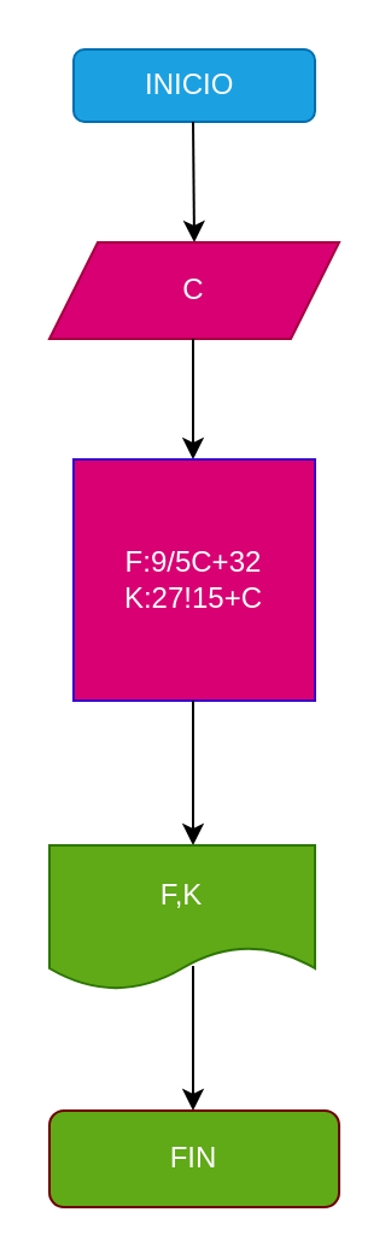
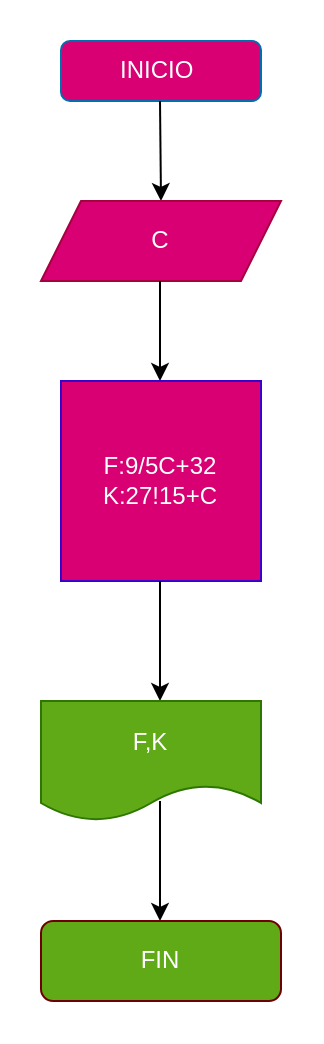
  <mxCell id="0" />
  <mxCell id="1" parent="0" />
- <mxCell id="2" value="INICIO&amp;nbsp;" style="rounded=1;whiteSpace=wrap;html=1;fillColor=#1ba1e2;fontColor=#ffffff;strokeColor=#006EAF;" parent="1" vertex="1"><mxGeometry x="30" y="20" width="100" height="30" as="geometry" /></mxCell>
+ <mxCell id="2" value="INICIO&amp;nbsp;" style="rounded=1;whiteSpace=wrap;html=1;fillColor=#d80073;fontColor=#ffffff;strokeColor=#006EAF;" parent="1" vertex="1"><mxGeometry x="30" y="20" width="100" height="30" as="geometry" /></mxCell>
  <mxCell id="3" value="" style="endArrow=classic;html=1;" parent="1" edge="1"><mxGeometry width="50" height="50" relative="1" as="geometry"><mxPoint x="79.5" y="50" as="sourcePoint" /><mxPoint x="80" y="100" as="targetPoint" /></mxGeometry></mxCell>
  <mxCell id="4" value="C" style="shape=parallelogram;perimeter=parallelogramPerimeter;whiteSpace=wrap;html=1;fixedSize=1;fillColor=#d80073;fontColor=#ffffff;strokeColor=#A50040;" parent="1" vertex="1"><mxGeometry x="20" y="100" width="120" height="40" as="geometry" /></mxCell>
  <mxCell id="5" value="" style="endArrow=classic;html=1;" parent="1" edge="1"><mxGeometry width="50" height="50" relative="1" as="geometry"><mxPoint x="79.5" y="140" as="sourcePoint" /><mxPoint x="79.5" y="190" as="targetPoint" /></mxGeometry></mxCell>
  <mxCell id="6" value="F:9/5C+32&lt;br&gt;K:27!15+C" style="whiteSpace=wrap;html=1;aspect=fixed;fillColor=#d80073;fontColor=#ffffff;strokeColor=#3700CC;" parent="1" vertex="1"><mxGeometry x="30" y="190" width="100" height="100" as="geometry" /></mxCell>
  <mxCell id="7" value="" style="endArrow=classic;html=1;" parent="1" edge="1"><mxGeometry width="50" height="50" relative="1" as="geometry"><mxPoint x="79.5" y="290" as="sourcePoint" /><mxPoint x="79.5" y="350" as="targetPoint" /></mxGeometry></mxCell>
  <mxCell id="8" value="F,K" style="shape=document;whiteSpace=wrap;html=1;boundedLbl=1;fillColor=#60a917;fontColor=#ffffff;strokeColor=#2D7600;" parent="1" vertex="1"><mxGeometry x="20" y="350" width="110" height="60" as="geometry" /></mxCell>
  <mxCell id="9" value="" style="endArrow=classic;html=1;" parent="1" edge="1"><mxGeometry width="50" height="50" relative="1" as="geometry"><mxPoint x="79.5" y="400" as="sourcePoint" /><mxPoint x="79.5" y="460" as="targetPoint" /></mxGeometry></mxCell>
  <mxCell id="10" value="FIN" style="rounded=1;whiteSpace=wrap;html=1;fillColor=#60a917;fontColor=#ffffff;strokeColor=#6F0000;" parent="1" vertex="1"><mxGeometry x="20" y="460" width="120" height="40" as="geometry" /></mxCell>
